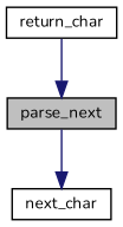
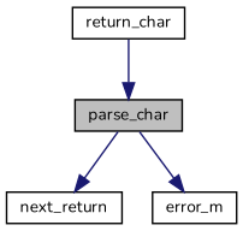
  digraph {
    fontname=Nunito
    rankdir=TB
    node [color=black fillcolor=white fontname=Nunito fontsize=10 shape=record style=filled]
    edge [color=midnightblue fontname=Nunito fontsize=10 labelfontname=Helvetica labelfontsize=10 style=solid]
-   n1 [fillcolor=grey75 fontcolor=black height=0.2 label=parse_next width=0.4]
-   n2 [height=0.2 label=next_char width=0.4]
+   n1 [fillcolor=grey75 fontcolor=black height=0.2 label=parse_char width=0.4]
+   n2 [height=0.2 label=next_return width=0.4]
+   n3 [height=0.2 label=error_m width=0.4]
    n4 [height=0.2 label=return_char width=0.4]
    n1 -> n2
+   n1 -> n3
    n4 -> n1
  }
